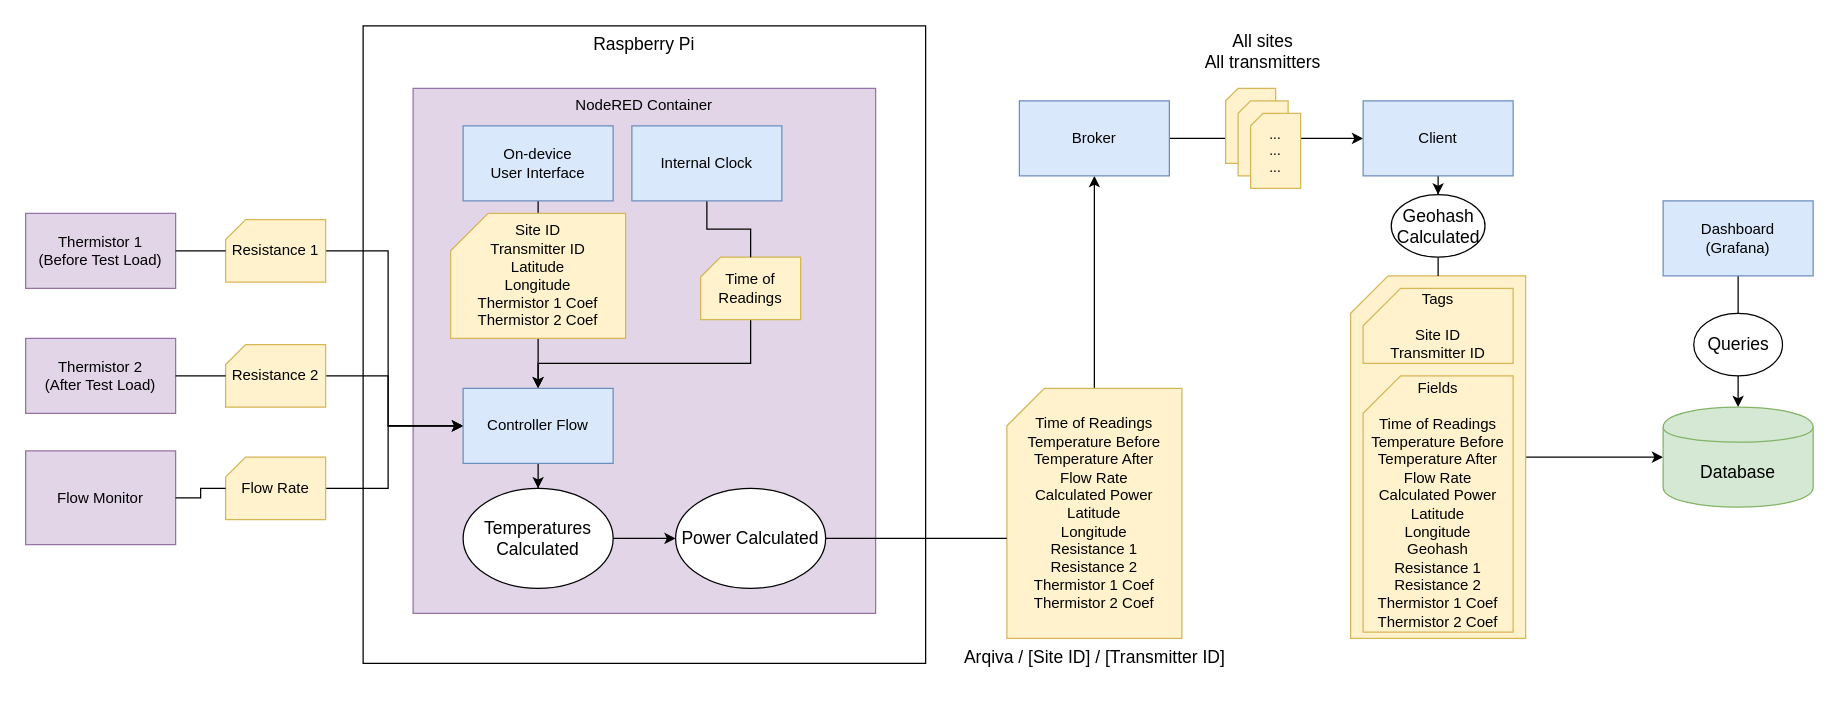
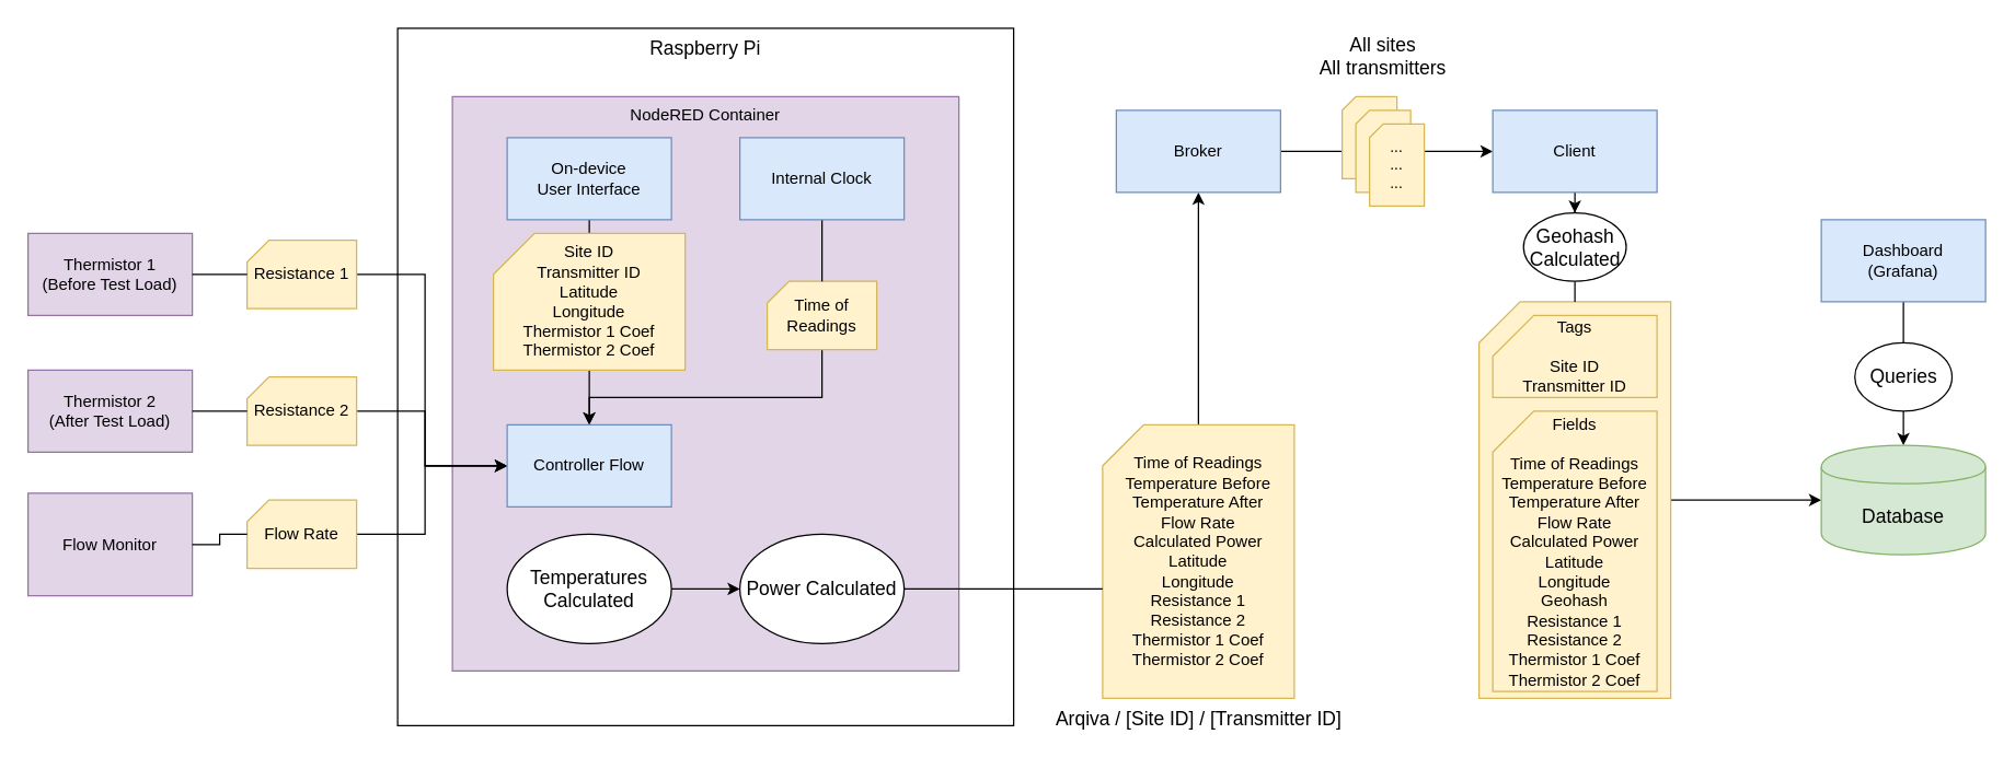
  <mxCell id="0" />
  <mxCell id="1" parent="0" />
  <mxCell id="2" value="Raspberry Pi" style="rounded=0;whiteSpace=wrap;html=1;fontSize=14;align=center;fillColor=none;verticalAlign=top;" parent="1" vertex="1"><mxGeometry x="290" y="20" width="450" height="510" as="geometry" /></mxCell>
  <mxCell id="3" value="" style="edgeStyle=orthogonalEdgeStyle;rounded=0;orthogonalLoop=1;jettySize=auto;html=1;strokeWidth=1;jumpSize=5;fontSize=14;endArrow=classic;endFill=1;" parent="1" source="25" target="6" edge="1"><mxGeometry x="1" y="-112" relative="1" as="geometry"><Array as="points" /><mxPoint x="20" y="-2" as="offset" /></mxGeometry></mxCell>
  <mxCell id="4" value="NodeRED Container" style="rounded=1;whiteSpace=wrap;html=1;fillColor=#e1d5e7;strokeColor=#9673a6;arcSize=0;verticalAlign=top;" parent="1" vertex="1"><mxGeometry x="330" y="70" width="370" height="420" as="geometry" /></mxCell>
  <mxCell id="5" style="edgeStyle=orthogonalEdgeStyle;rounded=0;jumpSize=5;orthogonalLoop=1;jettySize=auto;html=1;endArrow=classic;endFill=1;strokeWidth=1;fontSize=14;" parent="1" source="6" target="27" edge="1"><mxGeometry relative="1" as="geometry" /></mxCell>
  <mxCell id="6" value="Broker" style="rounded=0;whiteSpace=wrap;html=1;fillColor=#dae8fc;strokeColor=#6c8ebf;" parent="1" vertex="1"><mxGeometry x="815" y="80" width="120" height="60" as="geometry" /></mxCell>
  <mxCell id="7" value="Thermistor 2&lt;br&gt;(After Test Load)" style="rounded=0;whiteSpace=wrap;html=1;fillColor=#e1d5e7;strokeColor=#9673a6;" parent="1" vertex="1"><mxGeometry x="20" y="270" width="120" height="60" as="geometry" /></mxCell>
  <mxCell id="8" value="Flow Monitor" style="rounded=0;whiteSpace=wrap;html=1;fillColor=#e1d5e7;strokeColor=#9673a6;" parent="1" vertex="1"><mxGeometry x="20" y="360" width="120" height="75" as="geometry" /></mxCell>
  <mxCell id="9" style="edgeStyle=orthogonalEdgeStyle;rounded=0;jumpSize=5;orthogonalLoop=1;jettySize=auto;html=1;endArrow=none;endFill=0;strokeWidth=1;fontSize=14;" parent="1" source="10" target="42" edge="1"><mxGeometry relative="1" as="geometry" /></mxCell>
  <mxCell id="10" value="Dashboard&lt;br&gt;(Grafana)" style="rounded=0;whiteSpace=wrap;html=1;fillColor=#dae8fc;strokeColor=#6c8ebf;" parent="1" vertex="1"><mxGeometry x="1330" y="160" width="120" height="60" as="geometry" /></mxCell>
  <mxCell id="11" value="" style="edgeStyle=orthogonalEdgeStyle;rounded=0;jumpSize=5;orthogonalLoop=1;jettySize=auto;html=1;endArrow=none;endFill=0;strokeWidth=1;fontSize=11;" parent="1" source="12" target="15" edge="1"><mxGeometry relative="1" as="geometry" /></mxCell>
  <mxCell id="12" value="On-device&lt;br&gt;User Interface" style="rounded=0;whiteSpace=wrap;html=1;fillColor=#dae8fc;strokeColor=#6c8ebf;" parent="1" vertex="1"><mxGeometry x="370" y="100" width="120" height="60" as="geometry" /></mxCell>
  <mxCell id="13" value="Thermistor 1&lt;br&gt;(Before Test Load)" style="rounded=0;whiteSpace=wrap;html=1;fillColor=#e1d5e7;strokeColor=#9673a6;" parent="1" vertex="1"><mxGeometry x="20" y="170" width="120" height="60" as="geometry" /></mxCell>
  <mxCell id="14" style="edgeStyle=orthogonalEdgeStyle;rounded=0;jumpSize=5;orthogonalLoop=1;jettySize=auto;html=1;endArrow=classic;endFill=1;strokeWidth=1;fontSize=14;" parent="1" source="15" target="38" edge="1"><mxGeometry relative="1" as="geometry"><Array as="points"><mxPoint x="430" y="285" /><mxPoint x="430" y="285" /></Array></mxGeometry></mxCell>
  <mxCell id="15" value="Site ID&lt;br&gt;Transmitter ID&lt;br&gt;Latitude&lt;br&gt;Longitude&lt;br&gt;Thermistor 1 Coef&lt;br&gt;Thermistor 2 Coef&lt;br&gt;" style="shape=card;whiteSpace=wrap;html=1;fillColor=#fff2cc;strokeColor=#d6b656;" parent="1" vertex="1"><mxGeometry x="360" y="170" width="140" height="100" as="geometry" /></mxCell>
  <mxCell id="16" style="edgeStyle=orthogonalEdgeStyle;rounded=0;jumpSize=5;orthogonalLoop=1;jettySize=auto;html=1;endArrow=classic;endFill=1;strokeWidth=1;fontSize=14;" parent="1" source="17" target="38" edge="1"><mxGeometry relative="1" as="geometry"><Array as="points"><mxPoint x="310" y="390" /><mxPoint x="310" y="340" /></Array></mxGeometry></mxCell>
  <mxCell id="17" value="Flow Rate" style="shape=card;whiteSpace=wrap;html=1;fillColor=#fff2cc;strokeColor=#d6b656;size=16;" parent="1" vertex="1"><mxGeometry x="180" y="365" width="80" height="50" as="geometry" /></mxCell>
  <mxCell id="18" style="edgeStyle=orthogonalEdgeStyle;rounded=0;orthogonalLoop=1;jettySize=auto;html=1;endArrow=none;endFill=0;" parent="1" source="8" target="17" edge="1"><mxGeometry relative="1" as="geometry"><Array as="points" /><mxPoint x="140" y="390" as="sourcePoint" /><mxPoint x="330" y="390" as="targetPoint" /></mxGeometry></mxCell>
  <mxCell id="19" style="edgeStyle=orthogonalEdgeStyle;rounded=0;jumpSize=5;orthogonalLoop=1;jettySize=auto;html=1;endArrow=classic;endFill=1;strokeWidth=1;fontSize=14;" parent="1" source="20" target="38" edge="1"><mxGeometry relative="1" as="geometry"><Array as="points"><mxPoint x="310" y="300" /><mxPoint x="310" y="340" /></Array></mxGeometry></mxCell>
  <mxCell id="20" value="Resistance 2" style="shape=card;whiteSpace=wrap;html=1;fillColor=#fff2cc;strokeColor=#d6b656;size=16;" parent="1" vertex="1"><mxGeometry x="180" y="275" width="80" height="50" as="geometry" /></mxCell>
  <mxCell id="21" style="edgeStyle=orthogonalEdgeStyle;rounded=0;orthogonalLoop=1;jettySize=auto;html=1;endArrow=none;endFill=0;" parent="1" source="7" target="20" edge="1"><mxGeometry relative="1" as="geometry"><Array as="points" /><mxPoint x="140" y="300" as="sourcePoint" /><mxPoint x="330" y="440" as="targetPoint" /></mxGeometry></mxCell>
  <mxCell id="22" style="edgeStyle=orthogonalEdgeStyle;rounded=0;jumpSize=5;orthogonalLoop=1;jettySize=auto;html=1;endArrow=classic;endFill=1;strokeWidth=1;fontSize=14;" parent="1" source="23" target="38" edge="1"><mxGeometry relative="1" as="geometry"><Array as="points"><mxPoint x="310" y="200" /><mxPoint x="310" y="340" /></Array></mxGeometry></mxCell>
  <mxCell id="23" value="Resistance 1" style="shape=card;whiteSpace=wrap;html=1;fillColor=#fff2cc;strokeColor=#d6b656;size=16;" parent="1" vertex="1"><mxGeometry x="180" y="175" width="80" height="50" as="geometry" /></mxCell>
  <mxCell id="24" style="edgeStyle=orthogonalEdgeStyle;rounded=0;orthogonalLoop=1;jettySize=auto;html=1;endArrow=none;endFill=0;" parent="1" source="13" target="23" edge="1"><mxGeometry relative="1" as="geometry"><mxPoint x="140" y="200" as="sourcePoint" /><mxPoint x="330" y="460" as="targetPoint" /><Array as="points" /></mxGeometry></mxCell>
  <mxCell id="25" value="Time of Readings&lt;br&gt;Temperature Before&lt;br&gt;Temperature After&lt;br&gt;Flow Rate&lt;br&gt;Calculated Power&lt;br&gt;Latitude&lt;br&gt;Longitude&lt;br&gt;Resistance 1&lt;br&gt;Resistance 2&lt;br&gt;Thermistor 1 Coef&lt;br&gt;Thermistor 2 Coef" style="shape=card;whiteSpace=wrap;html=1;fillColor=#fff2cc;strokeColor=#d6b656;" parent="1" vertex="1"><mxGeometry x="805" y="310" width="140" height="200" as="geometry" /></mxCell>
  <mxCell id="26" style="edgeStyle=orthogonalEdgeStyle;rounded=0;jumpSize=5;orthogonalLoop=1;jettySize=auto;html=1;endArrow=classic;endFill=1;strokeWidth=1;fontSize=11;" parent="1" source="27" target="49" edge="1"><mxGeometry relative="1" as="geometry" /></mxCell>
  <mxCell id="27" value="Client" style="rounded=0;whiteSpace=wrap;html=1;fillColor=#dae8fc;strokeColor=#6c8ebf;" parent="1" vertex="1"><mxGeometry x="1090" y="80" width="120" height="60" as="geometry" /></mxCell>
  <mxCell id="28" style="edgeStyle=orthogonalEdgeStyle;rounded=0;jumpSize=5;orthogonalLoop=1;jettySize=auto;html=1;endArrow=classic;endFill=1;strokeWidth=1;fontSize=14;" parent="1" source="29" target="43" edge="1"><mxGeometry relative="1" as="geometry"><mxPoint x="1330" y="410" as="targetPoint" /></mxGeometry></mxCell>
  <mxCell id="29" value="" style="shape=card;whiteSpace=wrap;html=1;fillColor=#fff2cc;strokeColor=#d6b656;" parent="1" vertex="1"><mxGeometry x="1080" y="220" width="140" height="290" as="geometry" /></mxCell>
  <mxCell id="30" value="Arqiva / [Site ID] / [Transmitter ID]" style="text;html=1;fontSize=14;align=center;" parent="1" vertex="1"><mxGeometry x="760" y="510" width="230" height="30" as="geometry" /></mxCell>
  <mxCell id="31" style="edgeStyle=orthogonalEdgeStyle;rounded=0;jumpSize=5;orthogonalLoop=1;jettySize=auto;html=1;endArrow=classic;endFill=1;strokeWidth=1;fontSize=14;" parent="1" source="32" target="34" edge="1"><mxGeometry relative="1" as="geometry" /></mxCell>
  <mxCell id="32" value="Temperatures Calculated" style="ellipse;whiteSpace=wrap;html=1;fontSize=14;align=center;" parent="1" vertex="1"><mxGeometry x="370" y="390" width="120" height="80" as="geometry" /></mxCell>
  <mxCell id="33" style="edgeStyle=orthogonalEdgeStyle;rounded=0;jumpSize=5;orthogonalLoop=1;jettySize=auto;html=1;endArrow=none;endFill=0;strokeWidth=1;fontSize=14;" parent="1" source="34" target="25" edge="1"><mxGeometry relative="1" as="geometry"><Array as="points"><mxPoint x="800" y="430" /><mxPoint x="800" y="430" /></Array></mxGeometry></mxCell>
  <mxCell id="34" value="Power Calculated" style="ellipse;whiteSpace=wrap;html=1;fontSize=14;align=center;" parent="1" vertex="1"><mxGeometry x="540" y="390" width="120" height="80" as="geometry" /></mxCell>
  <mxCell id="35" style="edgeStyle=orthogonalEdgeStyle;rounded=0;jumpSize=5;orthogonalLoop=1;jettySize=auto;html=1;endArrow=classic;endFill=1;strokeWidth=1;fontSize=14;" parent="1" source="36" target="38" edge="1"><mxGeometry relative="1" as="geometry"><Array as="points"><mxPoint x="600" y="290" /><mxPoint x="430" y="290" /></Array></mxGeometry></mxCell>
  <mxCell id="36" value="Time of Readings" style="shape=card;whiteSpace=wrap;html=1;fillColor=#fff2cc;strokeColor=#d6b656;size=16;" parent="1" vertex="1"><mxGeometry x="560" y="205" width="80" height="50" as="geometry" /></mxCell>
- <mxCell id="37" style="edgeStyle=orthogonalEdgeStyle;rounded=0;jumpSize=5;orthogonalLoop=1;jettySize=auto;html=1;endArrow=classic;endFill=1;strokeWidth=1;fontSize=14;" parent="1" source="38" target="32" edge="1"><mxGeometry relative="1" as="geometry" /></mxCell>
  <mxCell id="38" value="Controller Flow" style="rounded=0;whiteSpace=wrap;html=1;fillColor=#dae8fc;strokeColor=#6c8ebf;" parent="1" vertex="1"><mxGeometry x="370" y="310" width="120" height="60" as="geometry" /></mxCell>
  <mxCell id="39" style="edgeStyle=orthogonalEdgeStyle;rounded=0;jumpSize=5;orthogonalLoop=1;jettySize=auto;html=1;endArrow=none;endFill=0;strokeWidth=1;fontSize=14;" parent="1" source="40" target="36" edge="1"><mxGeometry relative="1" as="geometry" /></mxCell>
- <mxCell id="40" value="Internal Clock" style="rounded=0;whiteSpace=wrap;html=1;fillColor=#dae8fc;strokeColor=#6c8ebf;" parent="1" vertex="1"><mxGeometry x="505" y="100" width="120" height="60" as="geometry" /></mxCell>
+ <mxCell id="40" value="Internal Clock" style="rounded=0;whiteSpace=wrap;html=1;fillColor=#dae8fc;strokeColor=#6c8ebf;" parent="1" vertex="1"><mxGeometry x="540" y="100" width="120" height="60" as="geometry" /></mxCell>
  <mxCell id="41" style="edgeStyle=orthogonalEdgeStyle;rounded=0;jumpSize=5;orthogonalLoop=1;jettySize=auto;html=1;endArrow=classic;endFill=1;strokeWidth=1;fontSize=14;" parent="1" source="42" target="43" edge="1"><mxGeometry relative="1" as="geometry"><mxPoint x="1390" y="380" as="targetPoint" /></mxGeometry></mxCell>
  <mxCell id="42" value="Queries" style="ellipse;whiteSpace=wrap;html=1;fontSize=14;align=center;" parent="1" vertex="1"><mxGeometry x="1354.5" y="250" width="71" height="50" as="geometry" /></mxCell>
  <mxCell id="43" value="Database" style="shape=cylinder;whiteSpace=wrap;html=1;boundedLbl=1;backgroundOutline=1;strokeColor=#82b366;fillColor=#d5e8d4;fontSize=14;align=center;" parent="1" vertex="1"><mxGeometry x="1330" y="325" width="120" height="80" as="geometry" /></mxCell>
  <mxCell id="44" value="...&lt;br style=&quot;font-size: 11px;&quot;&gt;...&lt;br style=&quot;font-size: 11px;&quot;&gt;..." style="shape=card;whiteSpace=wrap;html=1;fillColor=#fff2cc;strokeColor=#d6b656;size=10;fontSize=11;" parent="1" vertex="1"><mxGeometry x="980" y="70" width="40" height="60" as="geometry" /></mxCell>
  <mxCell id="45" value="All sites&lt;br&gt;All transmitters" style="text;html=1;strokeColor=none;fillColor=none;align=center;verticalAlign=middle;whiteSpace=wrap;rounded=0;fontSize=14;" parent="1" vertex="1"><mxGeometry x="945" y="20" width="130" height="40" as="geometry" /></mxCell>
  <mxCell id="46" value="...&lt;br style=&quot;font-size: 11px;&quot;&gt;...&lt;br style=&quot;font-size: 11px;&quot;&gt;..." style="shape=card;whiteSpace=wrap;html=1;fillColor=#fff2cc;strokeColor=#d6b656;size=10;fontSize=11;" parent="1" vertex="1"><mxGeometry x="990" y="80" width="40" height="60" as="geometry" /></mxCell>
  <mxCell id="47" value="...&lt;br style=&quot;font-size: 11px;&quot;&gt;...&lt;br style=&quot;font-size: 11px;&quot;&gt;..." style="shape=card;whiteSpace=wrap;html=1;fillColor=#fff2cc;strokeColor=#d6b656;size=10;fontSize=11;" parent="1" vertex="1"><mxGeometry x="1000" y="90" width="40" height="60" as="geometry" /></mxCell>
  <mxCell id="48" style="edgeStyle=orthogonalEdgeStyle;rounded=0;jumpSize=5;orthogonalLoop=1;jettySize=auto;html=1;endArrow=none;endFill=0;strokeWidth=1;fontSize=11;" parent="1" source="49" target="29" edge="1"><mxGeometry relative="1" as="geometry"><Array as="points"><mxPoint x="1150" y="220" /><mxPoint x="1150" y="220" /></Array></mxGeometry></mxCell>
  <mxCell id="49" value="Geohash Calculated" style="ellipse;whiteSpace=wrap;html=1;fontSize=14;align=center;" parent="1" vertex="1"><mxGeometry x="1112.5" y="155" width="75" height="50" as="geometry" /></mxCell>
  <mxCell id="50" value="Fields&lt;br&gt;&lt;br&gt;Time of Readings&lt;br&gt;Temperature Before&lt;br&gt;Temperature After&lt;br&gt;Flow Rate&lt;br&gt;Calculated Power&lt;br&gt;Latitude&lt;br&gt;Longitude&lt;br&gt;Geohash&lt;br&gt;Resistance 1&lt;br&gt;Resistance 2&lt;br&gt;Thermistor 1 Coef&lt;br&gt;Thermistor 2 Coef" style="shape=card;whiteSpace=wrap;html=1;fillColor=#fff2cc;strokeColor=#d6b656;" parent="1" vertex="1"><mxGeometry x="1090" y="300" width="120" height="205" as="geometry" /></mxCell>
  <mxCell id="51" value="Tags&lt;br&gt;&lt;br&gt;Site ID&lt;br&gt;Transmitter ID" style="shape=card;whiteSpace=wrap;html=1;fillColor=#fff2cc;strokeColor=#d6b656;" parent="1" vertex="1"><mxGeometry x="1090" y="230" width="120" height="60" as="geometry" /></mxCell>
